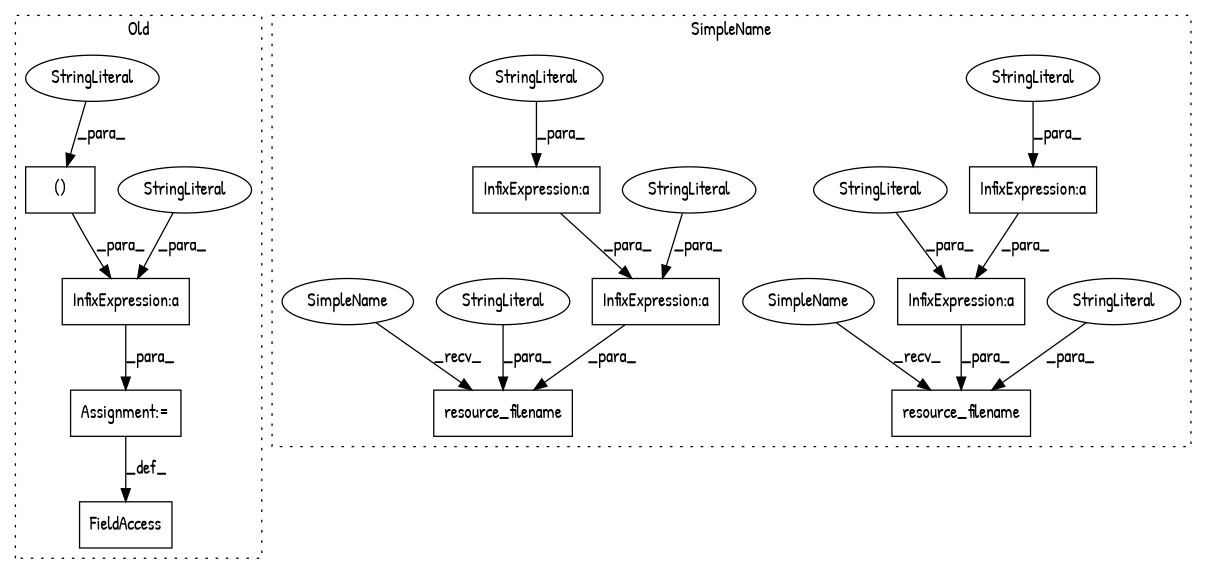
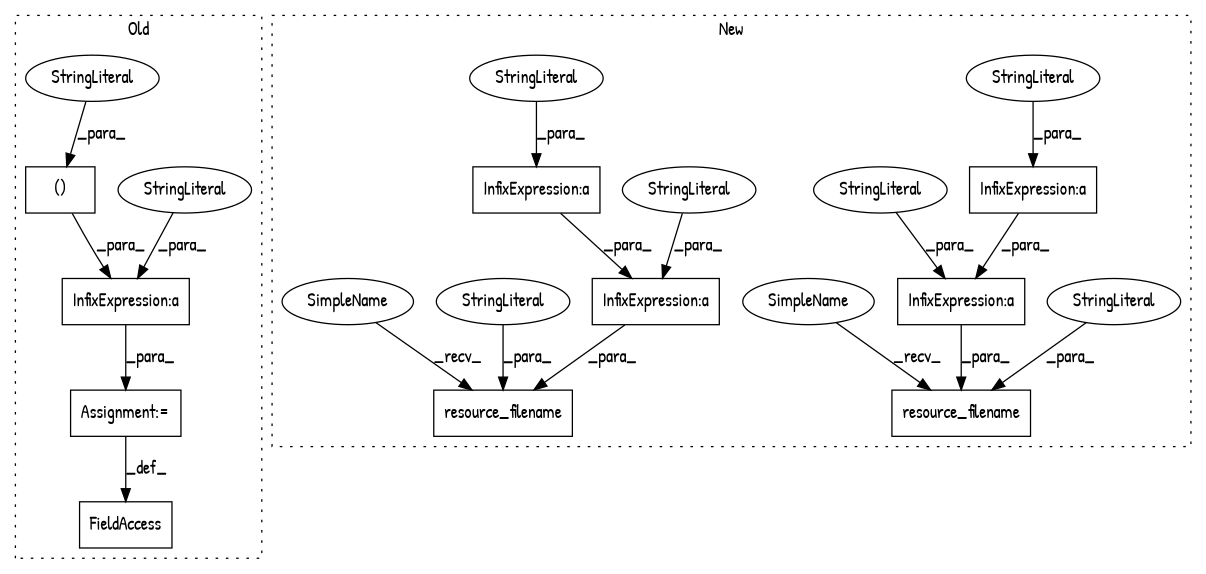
  digraph {
    fontname="Patrick Hand"
    node [a=45 l=3 shape=box fontname="Patrick Hand"]
    edge [fontname="Patrick Hand"]
    n1 [a=106 l=54 label="()" s=28985]
    n2 [a=27 l=8 label="InfixExpression:a" s=28977]
    n3 [a=22 l=20 label=FieldAccess s=28949]
    n4 [l=6 label=StringLiteral s=28971 shape=ellipse]
    n5 [a=7 l=1 label="Assignment:=" s=28969]
    n6 [l=35 label=StringLiteral s=29004 shape=ellipse]
    n7 [a=32 l="18,1" label=resource_filename s="28551,28631"]
    n8 [a=27 label="InfixExpression:a" s=28601]
    n9 [a=27 label="InfixExpression:a" s=28613]
    n10 [a=32 l="18,1" label=resource_filename s="28435,28509"]
    n11 [a=27 label="InfixExpression:a" s=28485]
    n12 [a=27 label="InfixExpression:a" s=28497]
    n13 [l=8 label=StringLiteral s=28569 shape=ellipse]
    n14 [l=22 label=StringLiteral s=28579 shape=ellipse]
    n15 [l=22 label=StringLiteral s=28463 shape=ellipse]
    n16 [l=8 label=StringLiteral s=28453 shape=ellipse]
    n17 [l=15 label=StringLiteral s=28616 shape=ellipse]
    n18 [l=9 label=StringLiteral s=28500 shape=ellipse]
    n19 [a=42 l=13 label=SimpleName s=28421 shape=ellipse]
    n20 [a=42 l=13 label=SimpleName s=28537 shape=ellipse]
    subgraph cluster_1 {
      label=Old
      style=dotted
      n1
      n2
      n3
      n4
      n5
      n6
    }
    subgraph cluster_2 {
-     label=SimpleName
+     label=New
      style=dotted
      n7
      n8
      n9
      n10
      n11
      n12
      n13
      n14
      n15
      n16
      n17
      n18
      n19
      n20
    }
    n1 -> n2 [label=_para_]
    n2 -> n5 [label=_para_]
    n4 -> n2 [label=_para_]
    n5 -> n3 [label=_def_]
    n6 -> n1 [label=_para_]
    n8 -> n9 [label=_para_]
    n9 -> n7 [label=_para_]
    n11 -> n12 [label=_para_]
    n12 -> n10 [label=_para_]
    n13 -> n7 [label=_para_]
    n14 -> n8 [label=_para_]
    n15 -> n11 [label=_para_]
    n16 -> n10 [label=_para_]
    n17 -> n9 [label=_para_]
    n18 -> n12 [label=_para_]
    n19 -> n10 [label=_recv_]
    n20 -> n7 [label=_recv_]
  }
